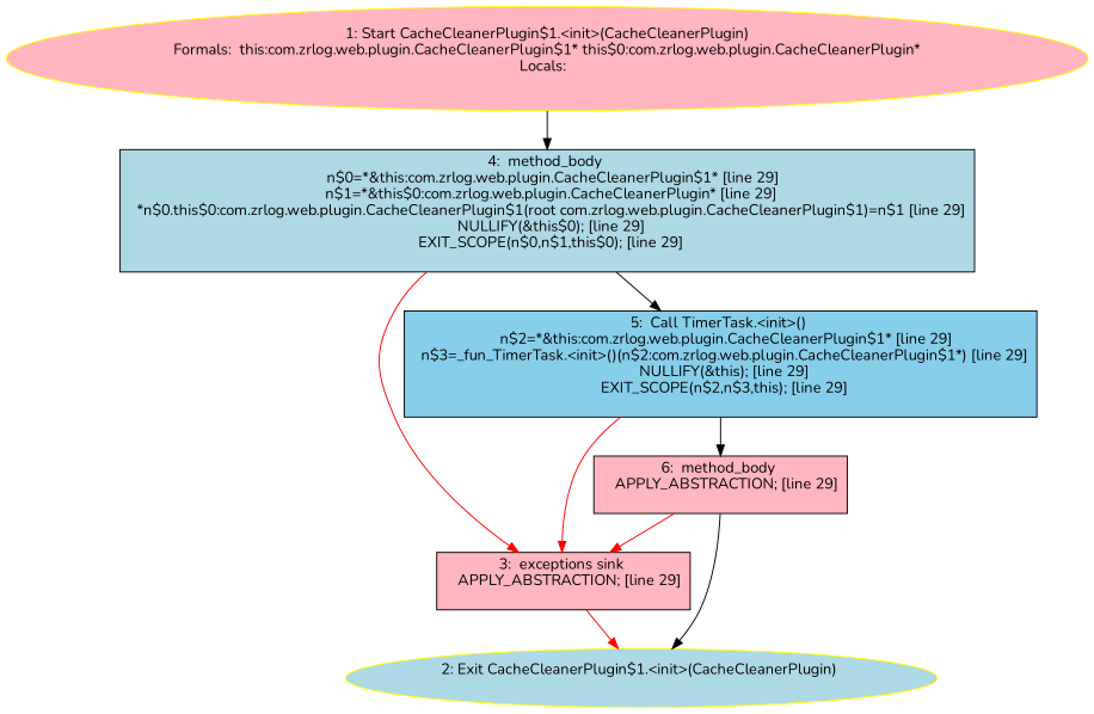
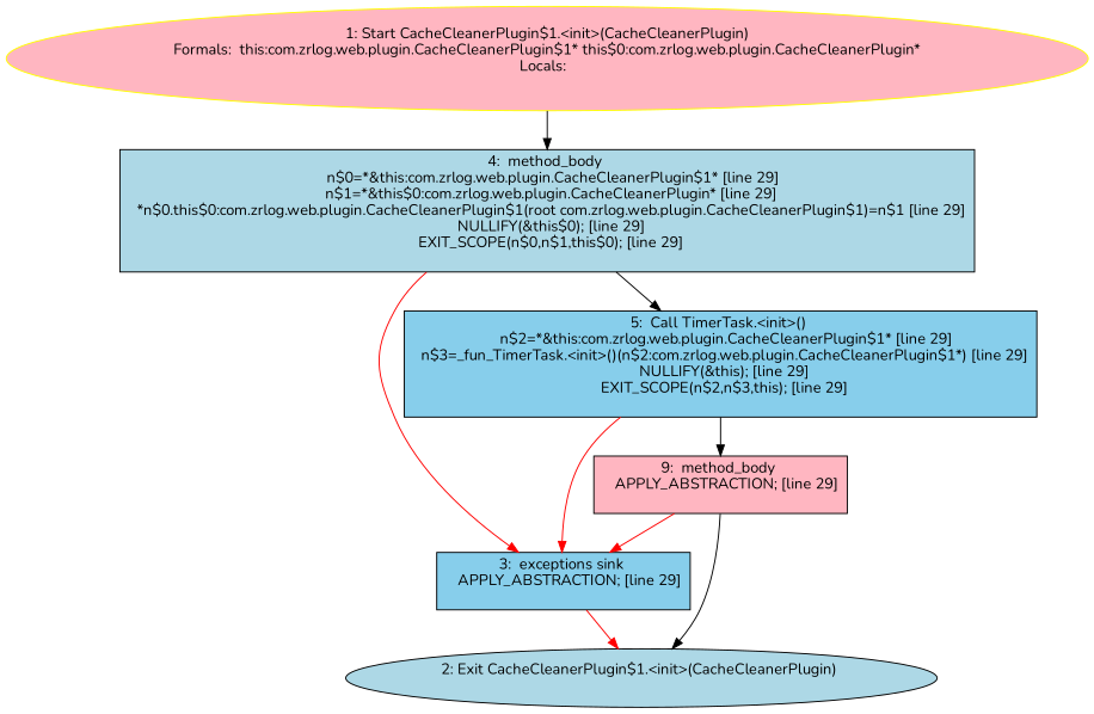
  digraph {
    fontname=Nunito
    node [fillcolor=lightpink fontname=Nunito style=filled shape=box]
    edge [fontname=Nunito]
    n1 [color=yellow label="1: Start CacheCleanerPlugin$1.<init>(CacheCleanerPlugin)\nFormals:  this:com.zrlog.web.plugin.CacheCleanerPlugin$1* this$0:com.zrlog.web.plugin.CacheCleanerPlugin*\nLocals:  \n  " shape=""]
    n2 [fillcolor=lightblue label="4:  method_body \n   n$0=*&this:com.zrlog.web.plugin.CacheCleanerPlugin$1* [line 29]\n  n$1=*&this$0:com.zrlog.web.plugin.CacheCleanerPlugin* [line 29]\n  *n$0.this$0:com.zrlog.web.plugin.CacheCleanerPlugin$1(root com.zrlog.web.plugin.CacheCleanerPlugin$1)=n$1 [line 29]\n  NULLIFY(&this$0); [line 29]\n  EXIT_SCOPE(n$0,n$1,this$0); [line 29]\n "]
-   n3 [label="3:  exceptions sink \n   APPLY_ABSTRACTION; [line 29]\n "]
+   n3 [fillcolor=skyblue label="3:  exceptions sink \n   APPLY_ABSTRACTION; [line 29]\n "]
    n4 [fillcolor=skyblue label="5:  Call TimerTask.<init>() \n   n$2=*&this:com.zrlog.web.plugin.CacheCleanerPlugin$1* [line 29]\n  n$3=_fun_TimerTask.<init>()(n$2:com.zrlog.web.plugin.CacheCleanerPlugin$1*) [line 29]\n  NULLIFY(&this); [line 29]\n  EXIT_SCOPE(n$2,n$3,this); [line 29]\n "]
-   n5 [color=yellow fillcolor=lightblue label="2: Exit CacheCleanerPlugin$1.<init>(CacheCleanerPlugin) \n  " shape=""]
-   n6 [label="6:  method_body \n   APPLY_ABSTRACTION; [line 29]\n "]
+   n5 [color=black fillcolor=lightblue label="2: Exit CacheCleanerPlugin$1.<init>(CacheCleanerPlugin) \n  " shape=""]
+   n6 [label="9:  method_body \n   APPLY_ABSTRACTION; [line 29]\n "]
    n1 -> n2
    n2 -> n3 [color=red]
    n2 -> n4
    n3 -> n5 [color=red]
    n4 -> n3 [color=red]
    n4 -> n6
    n6 -> n3 [color=red]
    n6 -> n5
  }
